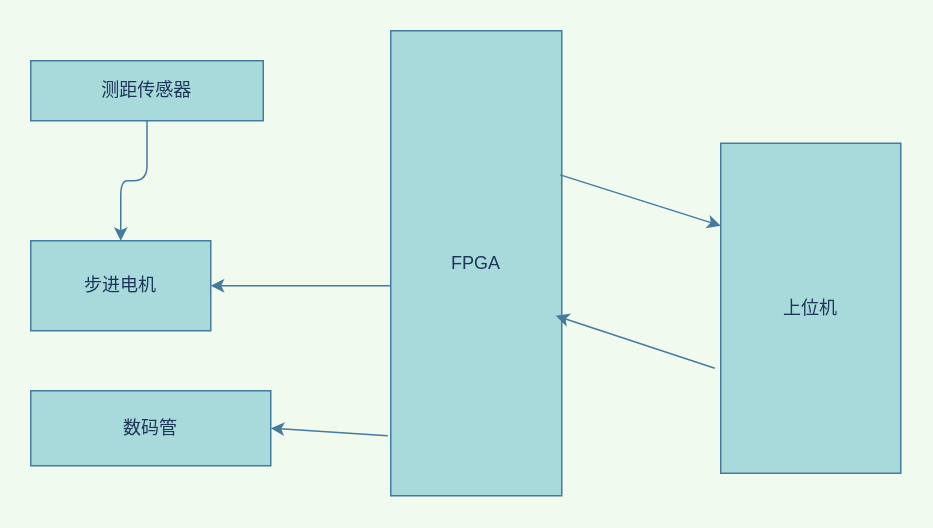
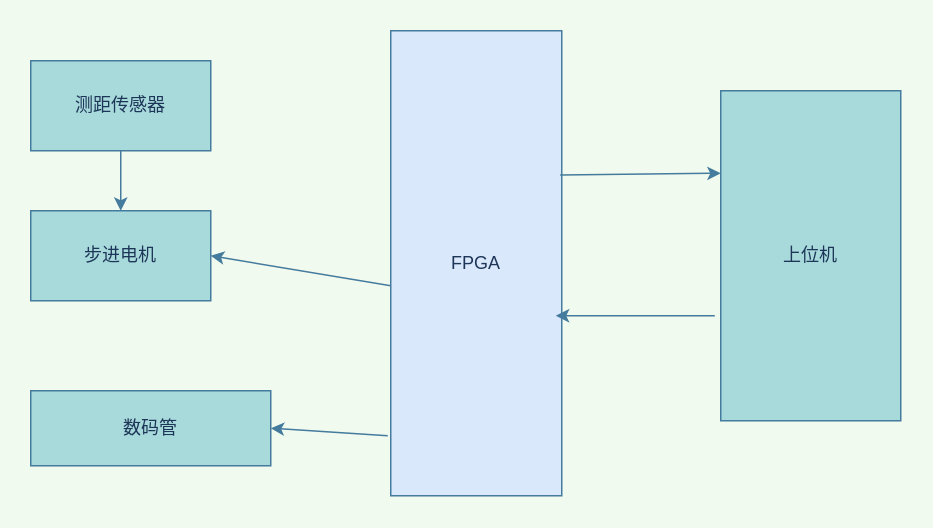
  <mxCell id="0" />
  <mxCell id="1" parent="0" />
  <mxCell id="2" style="edgeStyle=orthogonalEdgeStyle;curved=0;rounded=1;sketch=0;orthogonalLoop=1;jettySize=auto;html=1;strokeColor=#457B9D;fillColor=#A8DADC;fontColor=#1D3557;" edge="1" parent="1" source="3" target="4"><mxGeometry relative="1" as="geometry" /></mxCell>
- <mxCell id="3" value="测距传感器" style="rounded=0;whiteSpace=wrap;html=1;fillColor=#A8DADC;strokeColor=#457B9D;fontColor=#1D3557;" vertex="1" parent="1"><mxGeometry x="20" y="40" width="155" height="40" as="geometry" /></mxCell>
- <mxCell id="4" value="步进电机" style="rounded=0;whiteSpace=wrap;html=1;sketch=0;strokeColor=#457B9D;fillColor=#A8DADC;fontColor=#1D3557;" vertex="1" parent="1"><mxGeometry x="20" y="160" width="120" height="60" as="geometry" /></mxCell>
- <mxCell id="5" value="FPGA" style="rounded=0;whiteSpace=wrap;html=1;sketch=0;strokeColor=#457B9D;fillColor=#A8DADC;fontColor=#1D3557;" vertex="1" parent="1"><mxGeometry x="260" y="20" width="114" height="310" as="geometry" /></mxCell>
- <mxCell id="6" value="上位机" style="rounded=0;whiteSpace=wrap;html=1;sketch=0;strokeColor=#457B9D;fillColor=#A8DADC;fontColor=#1D3557;" vertex="1" parent="1"><mxGeometry x="480" y="95" width="120" height="220" as="geometry" /></mxCell>
+ <mxCell id="3" value="测距传感器" style="rounded=0;whiteSpace=wrap;html=1;fillColor=#A8DADC;strokeColor=#457B9D;fontColor=#1D3557;" vertex="1" parent="1"><mxGeometry x="20" y="40" width="120" height="60" as="geometry" /></mxCell>
+ <mxCell id="4" value="步进电机" style="rounded=0;whiteSpace=wrap;html=1;sketch=0;strokeColor=#457B9D;fillColor=#A8DADC;fontColor=#1D3557;" vertex="1" parent="1"><mxGeometry x="20" y="140" width="120" height="60" as="geometry" /></mxCell>
+ <mxCell id="5" value="FPGA" style="rounded=0;whiteSpace=wrap;html=1;sketch=0;strokeColor=#457B9D;fillColor=#dae8fc;fontColor=#1D3557;" vertex="1" parent="1"><mxGeometry x="260" y="20" width="114" height="310" as="geometry" /></mxCell>
+ <mxCell id="6" value="上位机" style="rounded=0;whiteSpace=wrap;html=1;sketch=0;strokeColor=#457B9D;fillColor=#A8DADC;fontColor=#1D3557;" vertex="1" parent="1"><mxGeometry x="480" y="60" width="120" height="220" as="geometry" /></mxCell>
  <mxCell id="7" value="" style="endArrow=classic;html=1;strokeColor=#457B9D;fillColor=#A8DADC;fontColor=#1D3557;entryX=1;entryY=0.5;entryDx=0;entryDy=0;" edge="1" parent="1" target="4"><mxGeometry width="50" height="50" relative="1" as="geometry"><mxPoint x="260" y="190" as="sourcePoint" /><mxPoint x="230" y="190" as="targetPoint" /></mxGeometry></mxCell>
  <mxCell id="8" value="数码管" style="rounded=0;whiteSpace=wrap;html=1;sketch=0;strokeColor=#457B9D;fillColor=#A8DADC;fontColor=#1D3557;" vertex="1" parent="1"><mxGeometry x="20" y="260" width="160" height="50" as="geometry" /></mxCell>
  <mxCell id="9" value="" style="endArrow=classic;html=1;strokeColor=#457B9D;fillColor=#A8DADC;fontColor=#1D3557;entryX=1;entryY=0.5;entryDx=0;entryDy=0;" edge="1" parent="1" target="8"><mxGeometry width="50" height="50" relative="1" as="geometry"><mxPoint x="258" y="290" as="sourcePoint" /><mxPoint x="220" y="270" as="targetPoint" /></mxGeometry></mxCell>
  <mxCell id="10" value="" style="endArrow=classic;html=1;strokeColor=#457B9D;fillColor=#A8DADC;fontColor=#1D3557;entryX=0;entryY=0.25;entryDx=0;entryDy=0;exitX=0.991;exitY=0.31;exitDx=0;exitDy=0;exitPerimeter=0;" edge="1" parent="1" source="5" target="6"><mxGeometry width="50" height="50" relative="1" as="geometry"><mxPoint x="380" y="115" as="sourcePoint" /><mxPoint x="450" y="100" as="targetPoint" /></mxGeometry></mxCell>
  <mxCell id="11" value="" style="endArrow=classic;html=1;strokeColor=#457B9D;fillColor=#A8DADC;fontColor=#1D3557;entryX=0.965;entryY=0.613;entryDx=0;entryDy=0;entryPerimeter=0;exitX=-0.033;exitY=0.682;exitDx=0;exitDy=0;exitPerimeter=0;" edge="1" parent="1" source="6" target="5"><mxGeometry width="50" height="50" relative="1" as="geometry"><mxPoint x="410" y="280" as="sourcePoint" /><mxPoint x="460" y="230" as="targetPoint" /></mxGeometry></mxCell>
